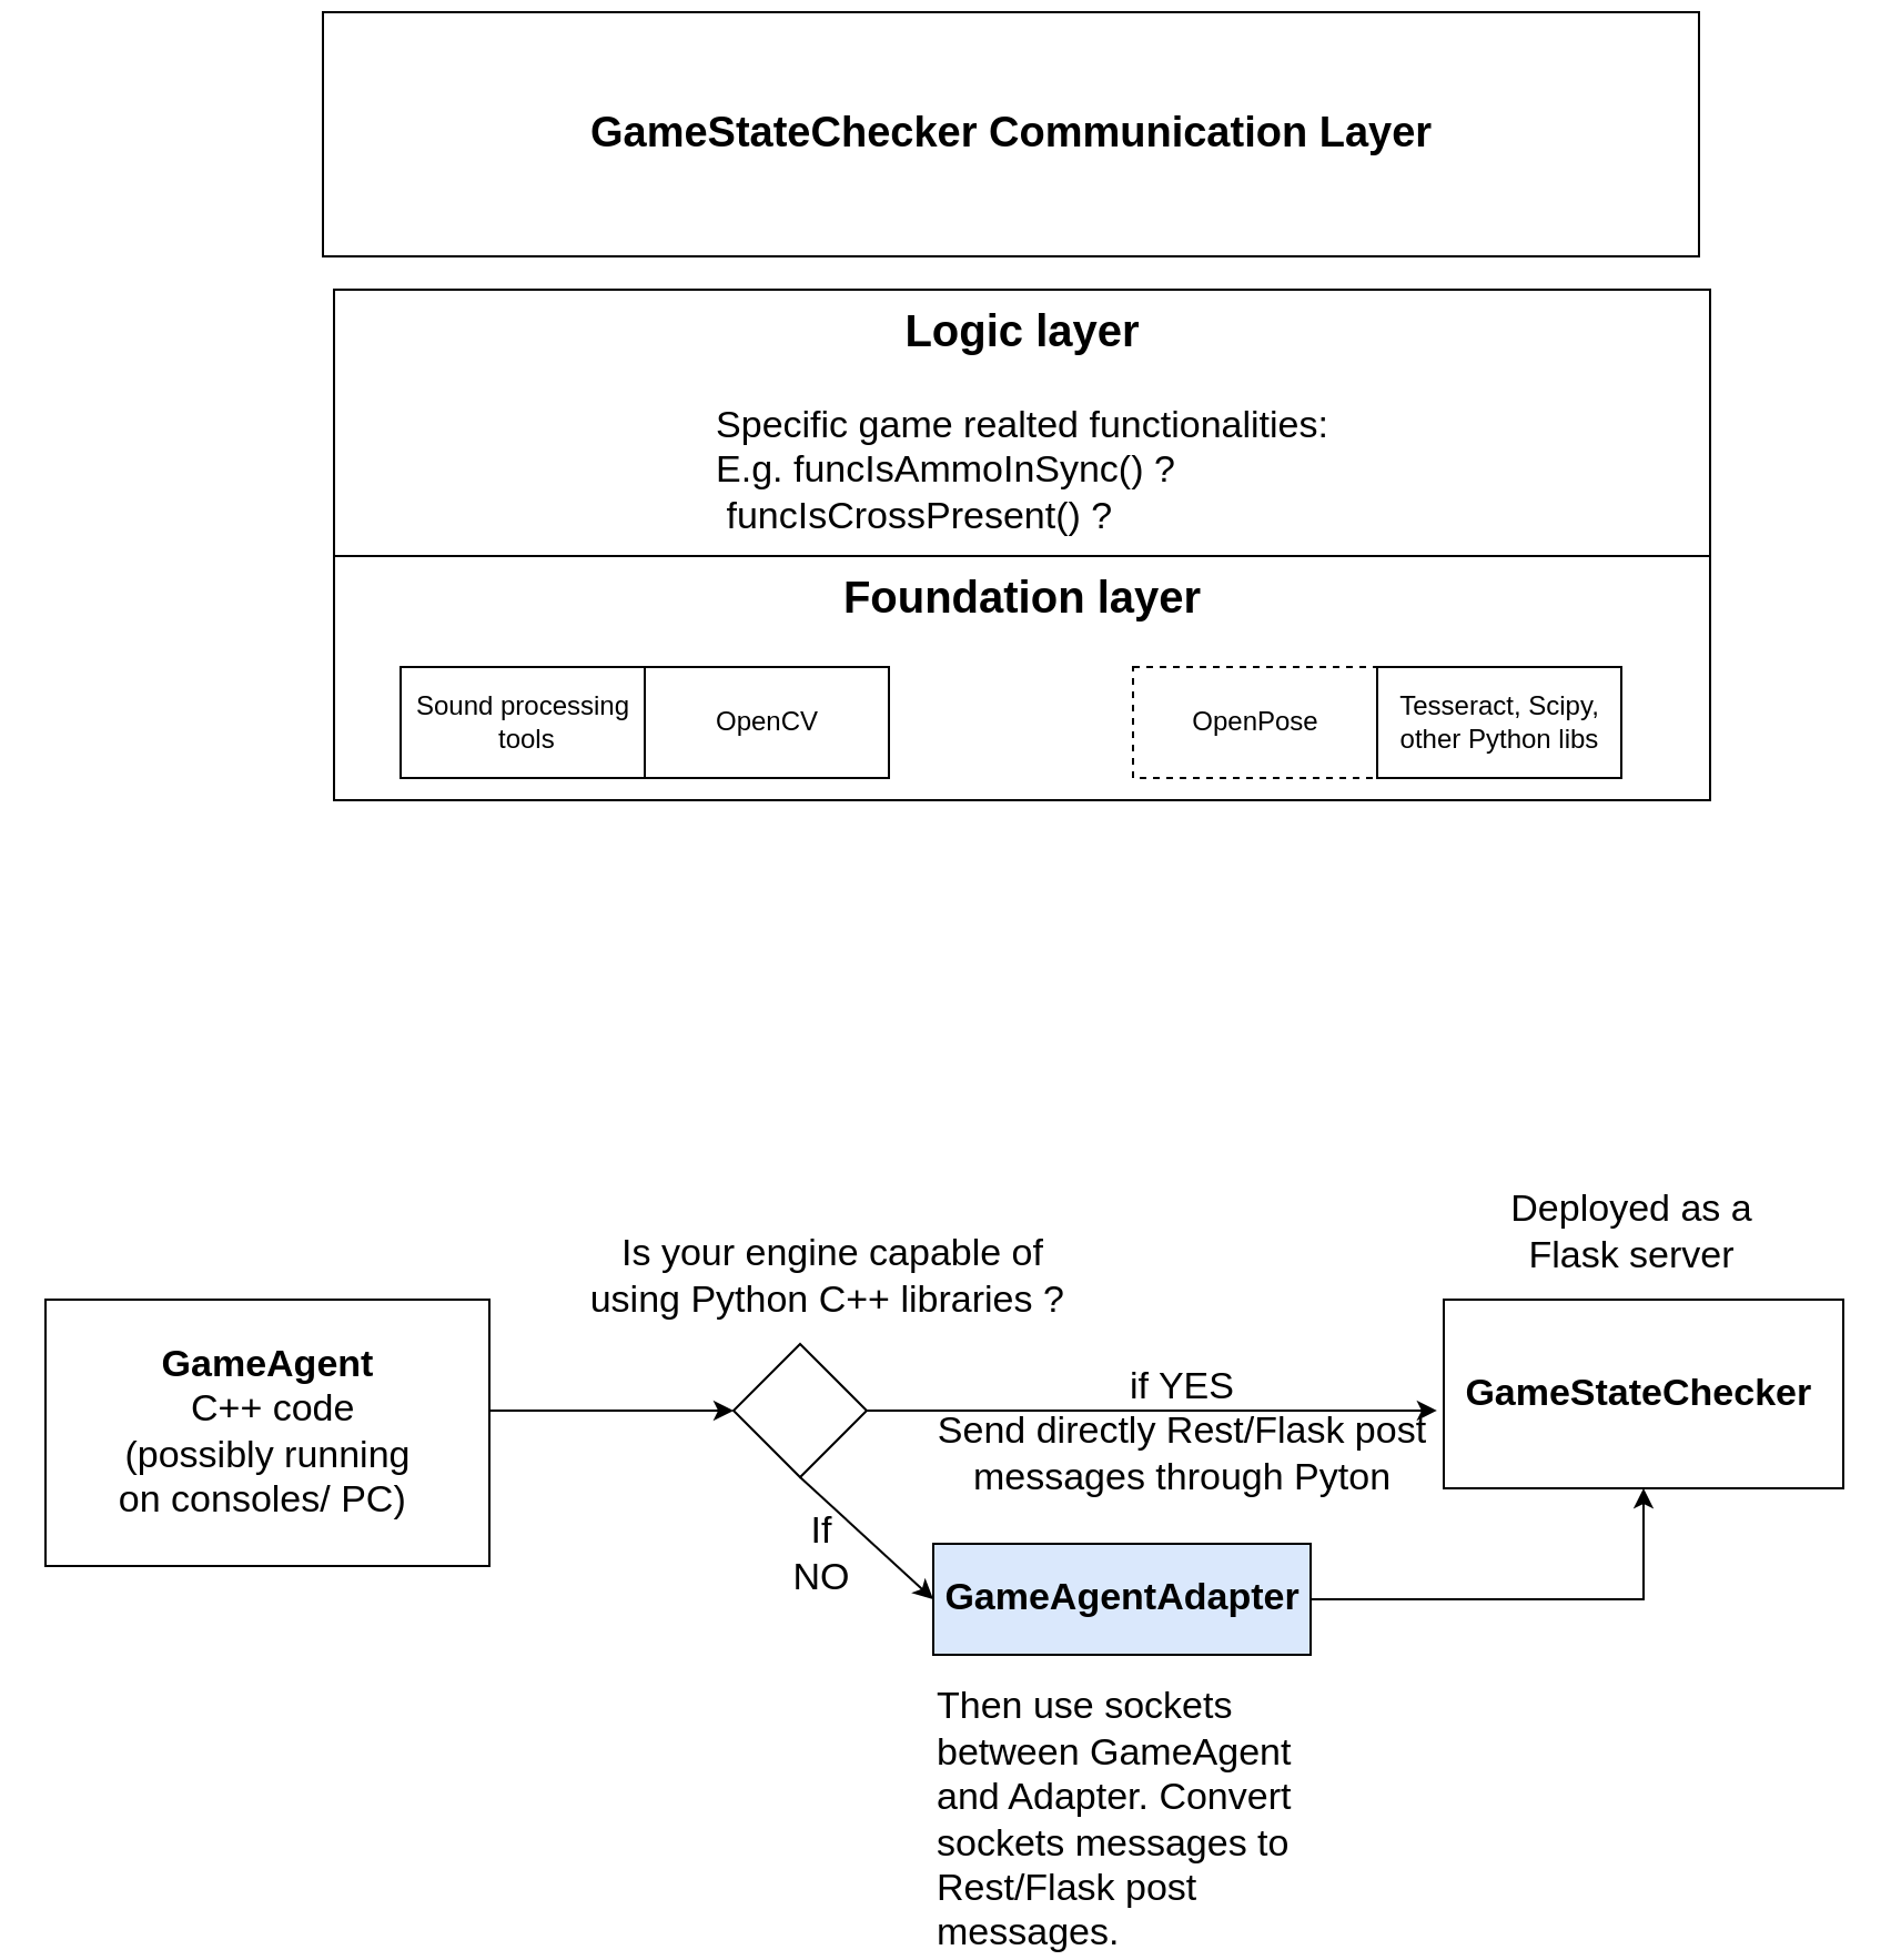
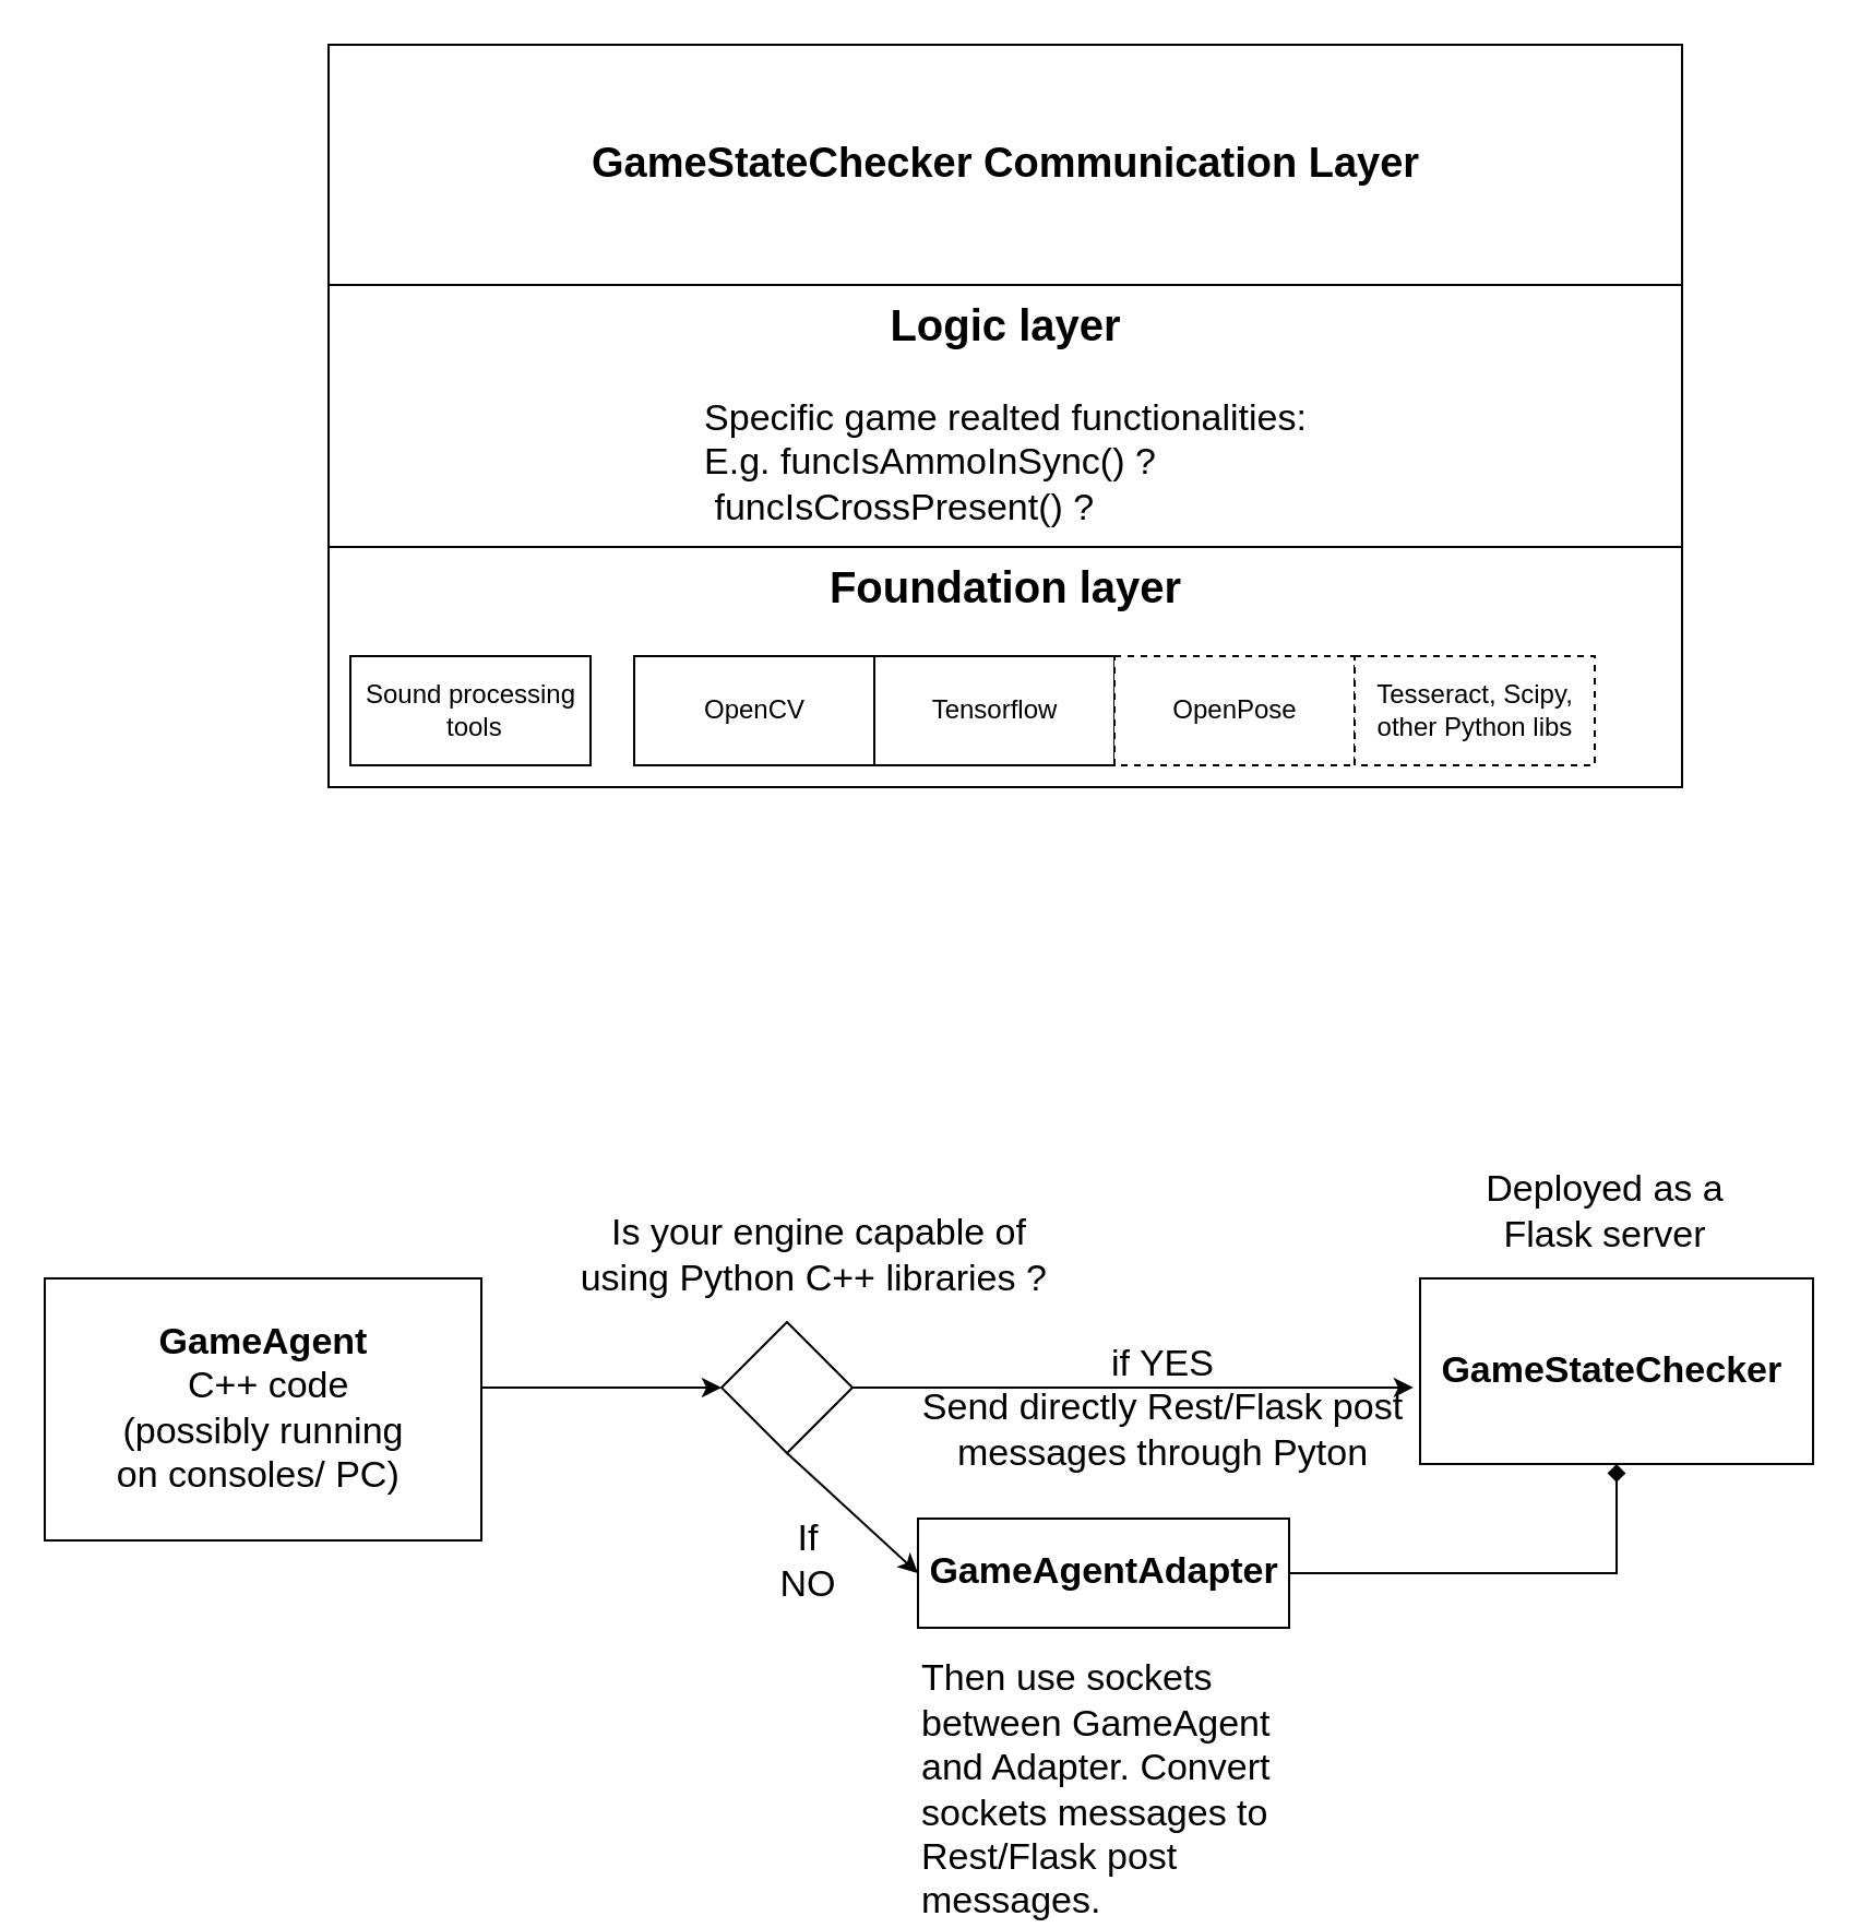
  <mxCell id="0" />
  <mxCell id="1" parent="0" />
  <mxCell id="2" value="&lt;b style=&quot;font-family: &amp;#34;helvetica&amp;#34;&quot;&gt;&lt;font style=&quot;font-size: 20px&quot;&gt;Foundation layer&lt;/font&gt;&lt;/b&gt;" style="html=1;align=center;labelPosition=center;verticalLabelPosition=middle;verticalAlign=top;fontSize=17;" vertex="1" parent="1"><mxGeometry x="150" y="250" width="620" height="110" as="geometry" /></mxCell>
- <mxCell id="3" value="Sound processing&lt;br&gt;&amp;nbsp;tools" style="html=1;" vertex="1" parent="1"><mxGeometry x="180" y="300" width="110" height="50" as="geometry" /></mxCell>
+ <mxCell id="3" value="Sound processing&lt;br&gt;&amp;nbsp;tools" style="html=1;" vertex="1" parent="1"><mxGeometry x="160" y="300" width="110" height="50" as="geometry" /></mxCell>
  <mxCell id="4" value="OpenCV" style="html=1;" vertex="1" parent="1"><mxGeometry x="290" y="300" width="110" height="50" as="geometry" /></mxCell>
+ <mxCell id="5" value="Tensorflow" style="html=1;" vertex="1" parent="1"><mxGeometry x="400" y="300" width="110" height="50" as="geometry" /></mxCell>
  <mxCell id="6" value="OpenPose" style="html=1;dashed=1;" vertex="1" parent="1"><mxGeometry x="510" y="300" width="110" height="50" as="geometry" /></mxCell>
- <mxCell id="7" value="Tesseract, Scipy,&lt;br&gt;other Python libs" style="html=1;" vertex="1" parent="1"><mxGeometry x="620" y="300" width="110" height="50" as="geometry" /></mxCell>
+ <mxCell id="7" value="Tesseract, Scipy,&lt;br&gt;other Python libs" style="html=1;dashed=1;" vertex="1" parent="1"><mxGeometry x="620" y="300" width="110" height="50" as="geometry" /></mxCell>
  <mxCell id="8" value="&lt;font face=&quot;helvetica&quot;&gt;&lt;b&gt;&lt;font style=&quot;font-size: 20px&quot;&gt;Logic layer&lt;br&gt;&lt;/font&gt;&lt;/b&gt;&lt;br&gt;&lt;div style=&quot;text-align: left&quot;&gt;&lt;span&gt;Specific game realted functionalities:&lt;/span&gt;&lt;/div&gt;&lt;div style=&quot;text-align: left&quot;&gt;&lt;span&gt;E.g. funcIsAmmoInSync() ?&lt;/span&gt;&lt;/div&gt;&lt;div style=&quot;text-align: left&quot;&gt;&lt;span&gt;&amp;nbsp;funcIsCrossPresent() ?&lt;/span&gt;&lt;/div&gt;&lt;/font&gt;" style="html=1;align=center;labelPosition=center;verticalLabelPosition=middle;verticalAlign=top;fontSize=17;" vertex="1" parent="1"><mxGeometry x="150" y="130" width="620" height="120" as="geometry" /></mxCell>
- <mxCell id="9" value="&lt;b&gt;&lt;font style=&quot;font-size: 19px&quot;&gt;GameStateChecker Communication Layer&lt;/font&gt;&lt;/b&gt;" style="html=1;fontSize=17;align=center;" vertex="1" parent="1"><mxGeometry x="145" y="5" width="620" height="110" as="geometry" /></mxCell>
+ <mxCell id="9" value="&lt;b&gt;&lt;font style=&quot;font-size: 19px&quot;&gt;GameStateChecker Communication Layer&lt;/font&gt;&lt;/b&gt;" style="html=1;fontSize=17;align=center;" vertex="1" parent="1"><mxGeometry x="150" y="20" width="620" height="110" as="geometry" /></mxCell>
  <mxCell id="10" value="&lt;b&gt;GameAgent&lt;/b&gt;&lt;br&gt;&amp;nbsp;C++ code&lt;br&gt;(possibly running &lt;br&gt;on consoles/ PC)&amp;nbsp;" style="html=1;fontSize=17;align=center;" vertex="1" parent="1"><mxGeometry x="20" y="585" width="200" height="120" as="geometry" /></mxCell>
  <mxCell id="11" value="&lt;b&gt;GameStateChecker&amp;nbsp;&lt;/b&gt;" style="html=1;fontSize=17;align=center;" vertex="1" parent="1"><mxGeometry x="650" y="585" width="180" height="85" as="geometry" /></mxCell>
- <mxCell id="12" style="edgeStyle=orthogonalEdgeStyle;rounded=0;orthogonalLoop=1;jettySize=auto;html=1;exitX=1;exitY=0.5;exitDx=0;exitDy=0;entryX=0.5;entryY=1;entryDx=0;entryDy=0;fontSize=17;" edge="1" parent="1" source="13" target="11"><mxGeometry relative="1" as="geometry" /></mxCell>
- <mxCell id="13" value="&lt;b&gt;GameAgentAdapter&lt;/b&gt;" style="html=1;fontSize=17;align=center;fillColor=#dae8fc;" vertex="1" parent="1"><mxGeometry x="420" y="695" width="170" height="50" as="geometry" /></mxCell>
+ <mxCell id="12" style="edgeStyle=orthogonalEdgeStyle;rounded=0;orthogonalLoop=1;jettySize=auto;html=1;exitX=1;exitY=0.5;exitDx=0;exitDy=0;entryX=0.5;entryY=1;entryDx=0;entryDy=0;fontSize=17;endArrow=diamond;" edge="1" parent="1" source="13" target="11"><mxGeometry relative="1" as="geometry" /></mxCell>
+ <mxCell id="13" value="&lt;b&gt;GameAgentAdapter&lt;/b&gt;" style="html=1;fontSize=17;align=center;" vertex="1" parent="1"><mxGeometry x="420" y="695" width="170" height="50" as="geometry" /></mxCell>
  <mxCell id="14" value="" style="rhombus;whiteSpace=wrap;html=1;fontSize=17;align=center;" vertex="1" parent="1"><mxGeometry x="330" y="605" width="60" height="60" as="geometry" /></mxCell>
  <mxCell id="15" value="Is your engine capable of using Python C++ libraries ?&amp;nbsp;" style="text;html=1;strokeColor=none;fillColor=none;align=center;verticalAlign=middle;whiteSpace=wrap;rounded=0;fontSize=17;" vertex="1" parent="1"><mxGeometry x="260" y="565" width="230" height="20" as="geometry" /></mxCell>
  <mxCell id="16" value="" style="endArrow=classic;html=1;fontSize=17;entryX=0;entryY=0.5;entryDx=0;entryDy=0;" edge="1" parent="1" target="14"><mxGeometry width="50" height="50" relative="1" as="geometry"><mxPoint x="220" y="635" as="sourcePoint" /><mxPoint x="270" y="635" as="targetPoint" /></mxGeometry></mxCell>
  <mxCell id="17" value="" style="endArrow=classic;html=1;fontSize=17;entryX=0;entryY=0.5;entryDx=0;entryDy=0;exitX=0.5;exitY=1;exitDx=0;exitDy=0;" edge="1" parent="1" source="14" target="13"><mxGeometry width="50" height="50" relative="1" as="geometry"><mxPoint x="370" y="665" as="sourcePoint" /><mxPoint x="480" y="665" as="targetPoint" /></mxGeometry></mxCell>
- <mxCell id="18" value="If NO" style="text;html=1;strokeColor=none;fillColor=none;align=center;verticalAlign=middle;whiteSpace=wrap;rounded=0;fontSize=17;" vertex="1" parent="1"><mxGeometry x="350" y="690" width="40" height="20" as="geometry" /></mxCell>
+ <mxCell id="18" value="If NO" style="text;html=1;strokeColor=none;fillColor=none;align=center;verticalAlign=middle;whiteSpace=wrap;rounded=0;fontSize=17;" vertex="1" parent="1"><mxGeometry x="350" y="705" width="40" height="20" as="geometry" /></mxCell>
  <mxCell id="19" value="&lt;span style=&quot;background-color: rgb(255 , 255 , 255)&quot;&gt;Then use sockets between GameAgent and Adapter. Convert sockets messages to Rest/Flask post messages.&lt;/span&gt;" style="text;html=1;strokeColor=none;fillColor=none;align=left;verticalAlign=middle;whiteSpace=wrap;rounded=0;fontSize=17;" vertex="1" parent="1"><mxGeometry x="420" y="810" width="190" height="20" as="geometry" /></mxCell>
  <mxCell id="20" value="" style="endArrow=classic;html=1;fontSize=17;exitX=1;exitY=0.5;exitDx=0;exitDy=0;entryX=-0.017;entryY=0.588;entryDx=0;entryDy=0;entryPerimeter=0;" edge="1" parent="1" source="14" target="11"><mxGeometry width="50" height="50" relative="1" as="geometry"><mxPoint x="440" y="540" as="sourcePoint" /><mxPoint x="490" y="490" as="targetPoint" /></mxGeometry></mxCell>
  <mxCell id="21" value="if YES&lt;br&gt;Send directly Rest/Flask post messages through Pyton" style="text;html=1;strokeColor=none;fillColor=none;align=center;verticalAlign=middle;whiteSpace=wrap;rounded=0;fontSize=17;" vertex="1" parent="1"><mxGeometry x="390" y="635" width="285" height="20" as="geometry" /></mxCell>
  <mxCell id="22" value="Deployed as a Flask server" style="text;html=1;strokeColor=none;fillColor=none;align=center;verticalAlign=middle;whiteSpace=wrap;rounded=0;fontSize=17;" vertex="1" parent="1"><mxGeometry x="670" y="545" width="130" height="20" as="geometry" /></mxCell>
